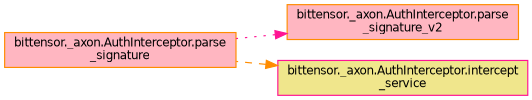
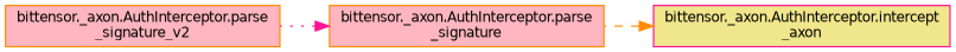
  digraph {
    rankdir=RL
    node [color=darkorange fillcolor=lightpink fontname=Helvetica fontsize=10 shape=box style=filled]
    edge [dir=back fontname=Helvetica fontsize=10 labelfontname=Helvetica labelfontsize=10]
    n1 [fontcolor=black height=0.2 label="bittensor._axon.AuthInterceptor.parse\l_signature_v2" width=0.4]
    n2 [height=0.2 label="bittensor._axon.AuthInterceptor.parse\l_signature" width=0.4]
-   n3 [color=deeppink fillcolor=khaki height=0.2 label="bittensor._axon.AuthInterceptor.intercept\l_service" width=0.4]
-   n1 -> n2 [color=deeppink style=dotted]
+   n3 [color=deeppink fillcolor=khaki height=0.2 label="bittensor._axon.AuthInterceptor.intercept\l_axon" width=0.4]
+   n2 -> n1 [color=deeppink style=dotted]
    n3 -> n2 [color=darkorange style=dashed]
  }
